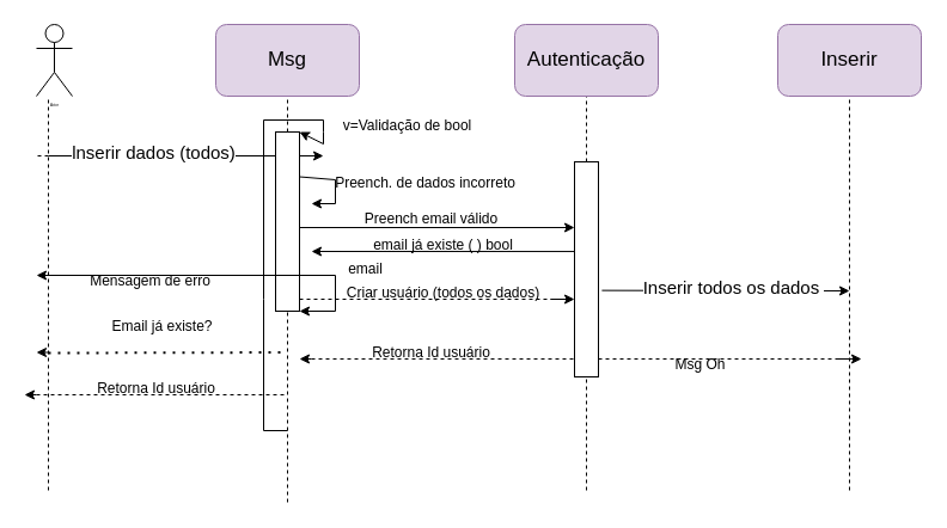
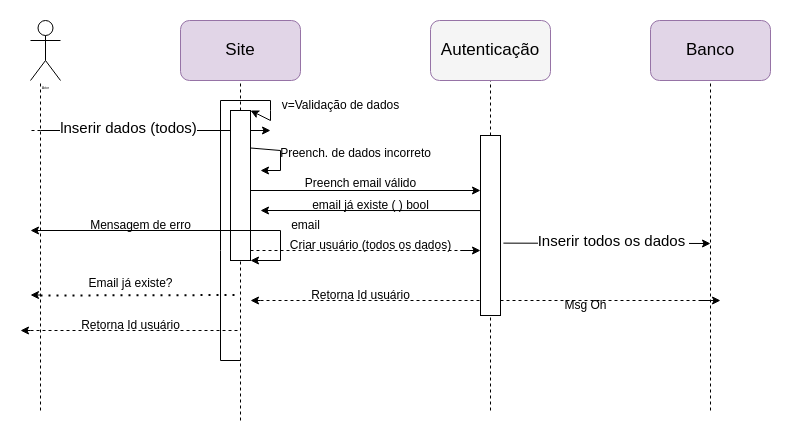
  <mxCell id="0" />
  <mxCell id="1" parent="0" />
  <mxCell id="2" value="" style="endArrow=none;dashed=1;html=1;rounded=0;" edge="1" parent="1"><mxGeometry width="50" height="50" relative="1" as="geometry"><mxPoint x="40" y="410" as="sourcePoint" /><mxPoint x="40" y="80" as="targetPoint" /></mxGeometry></mxCell>
  <mxCell id="3" value="" style="endArrow=none;dashed=1;html=1;rounded=0;" edge="1" parent="1"><mxGeometry width="50" height="50" relative="1" as="geometry"><mxPoint x="710" y="410" as="sourcePoint" /><mxPoint x="710" y="80" as="targetPoint" /></mxGeometry></mxCell>
- <mxCell id="4" value="&lt;font style=&quot;vertical-align: inherit; font-size: 17px;&quot;&gt;&lt;font style=&quot;vertical-align: inherit; font-size: 17px;&quot;&gt;Inserir&lt;/font&gt;&lt;/font&gt;" style="rounded=1;whiteSpace=wrap;html=1;fontSize=17;fillColor=#e1d5e7;strokeColor=#9673a6;" vertex="1" parent="1"><mxGeometry x="650" y="20" width="120" height="60" as="geometry" /></mxCell>
+ <mxCell id="4" value="&lt;font style=&quot;vertical-align: inherit; font-size: 17px;&quot;&gt;&lt;font style=&quot;vertical-align: inherit; font-size: 17px;&quot;&gt;Banco&lt;/font&gt;&lt;/font&gt;" style="rounded=1;whiteSpace=wrap;html=1;fontSize=17;fillColor=#e1d5e7;strokeColor=#9673a6;" vertex="1" parent="1"><mxGeometry x="650" y="20" width="120" height="60" as="geometry" /></mxCell>
  <mxCell id="5" value="" style="endArrow=none;dashed=1;html=1;rounded=0;" edge="1" parent="1" source="17"><mxGeometry width="50" height="50" relative="1" as="geometry"><mxPoint x="490" y="410" as="sourcePoint" /><mxPoint x="490" y="80" as="targetPoint" /></mxGeometry></mxCell>
- <mxCell id="6" value="&lt;font style=&quot;vertical-align: inherit; font-size: 17px;&quot;&gt;&lt;font style=&quot;vertical-align: inherit; font-size: 17px;&quot;&gt;&lt;font style=&quot;vertical-align: inherit;&quot;&gt;&lt;font style=&quot;vertical-align: inherit;&quot;&gt;&lt;font style=&quot;vertical-align: inherit;&quot;&gt;&lt;font style=&quot;vertical-align: inherit;&quot;&gt;Autenticação&lt;/font&gt;&lt;/font&gt;&lt;/font&gt;&lt;/font&gt;&lt;/font&gt;&lt;/font&gt;" style="rounded=1;whiteSpace=wrap;html=1;fontSize=17;fillColor=#e1d5e7;strokeColor=#9673a6;" vertex="1" parent="1"><mxGeometry x="430" y="20" width="120" height="60" as="geometry" /></mxCell>
+ <mxCell id="6" value="&lt;font style=&quot;vertical-align: inherit; font-size: 17px;&quot;&gt;&lt;font style=&quot;vertical-align: inherit; font-size: 17px;&quot;&gt;&lt;font style=&quot;vertical-align: inherit;&quot;&gt;&lt;font style=&quot;vertical-align: inherit;&quot;&gt;&lt;font style=&quot;vertical-align: inherit;&quot;&gt;&lt;font style=&quot;vertical-align: inherit;&quot;&gt;Autenticação&lt;/font&gt;&lt;/font&gt;&lt;/font&gt;&lt;/font&gt;&lt;/font&gt;&lt;/font&gt;" style="rounded=1;whiteSpace=wrap;html=1;fontSize=17;fillColor=#f5f5f5;strokeColor=#9673a6;" vertex="1" parent="1"><mxGeometry x="430" y="20" width="120" height="60" as="geometry" /></mxCell>
  <mxCell id="7" value="" style="endArrow=none;dashed=1;html=1;rounded=0;" edge="1" parent="1" source="15"><mxGeometry width="50" height="50" relative="1" as="geometry"><mxPoint x="240" y="420" as="sourcePoint" /><mxPoint x="240" y="80" as="targetPoint" /></mxGeometry></mxCell>
- <mxCell id="8" value="&lt;font style=&quot;vertical-align: inherit;&quot;&gt;&lt;font style=&quot;vertical-align: inherit; font-size: 17px;&quot;&gt;Msg&lt;/font&gt;&lt;/font&gt;" style="rounded=1;whiteSpace=wrap;html=1;fillColor=#e1d5e7;strokeColor=#9673a6;" vertex="1" parent="1"><mxGeometry x="180" y="20" width="120" height="60" as="geometry" /></mxCell>
+ <mxCell id="8" value="&lt;font style=&quot;vertical-align: inherit;&quot;&gt;&lt;font style=&quot;vertical-align: inherit; font-size: 17px;&quot;&gt;Site&lt;/font&gt;&lt;/font&gt;" style="rounded=1;whiteSpace=wrap;html=1;fillColor=#e1d5e7;strokeColor=#9673a6;" vertex="1" parent="1"><mxGeometry x="180" y="20" width="120" height="60" as="geometry" /></mxCell>
  <mxCell id="9" value="" style="endArrow=classic;html=1;rounded=0;" edge="1" parent="1"><mxGeometry width="50" height="50" relative="1" as="geometry"><mxPoint x="40" y="130" as="sourcePoint" /><mxPoint x="270" y="130" as="targetPoint" /></mxGeometry></mxCell>
  <mxCell id="10" value="" style="endArrow=none;dashed=1;html=1;rounded=0;" edge="1" parent="1"><mxGeometry width="50" height="50" relative="1" as="geometry"><mxPoint x="250" y="130" as="sourcePoint" /><mxPoint x="30" y="130" as="targetPoint" /></mxGeometry></mxCell>
  <mxCell id="11" value="&lt;font style=&quot;vertical-align: inherit;&quot;&gt;&lt;font style=&quot;vertical-align: inherit; font-size: 15px;&quot;&gt;&lt;font style=&quot;vertical-align: inherit;&quot;&gt;&lt;font style=&quot;vertical-align: inherit;&quot;&gt;&lt;font style=&quot;vertical-align: inherit;&quot;&gt;&lt;font style=&quot;vertical-align: inherit;&quot;&gt;&lt;font style=&quot;vertical-align: inherit;&quot;&gt;&lt;font style=&quot;vertical-align: inherit;&quot;&gt;lnserir dados (todos)&lt;/font&gt;&lt;/font&gt;&lt;/font&gt;&lt;/font&gt;&lt;/font&gt;&lt;/font&gt;&lt;/font&gt;&lt;/font&gt;" style="edgeLabel;html=1;align=center;verticalAlign=middle;resizable=0;points=[];" vertex="1" connectable="0" parent="10"><mxGeometry x="0.116" y="-4" relative="1" as="geometry"><mxPoint as="offset" /></mxGeometry></mxCell>
  <mxCell id="12" value="" style="endArrow=classic;html=1;rounded=0;" edge="1" parent="1"><mxGeometry width="50" height="50" relative="1" as="geometry"><mxPoint x="240" y="230" as="sourcePoint" /><mxPoint x="30" y="230" as="targetPoint" /></mxGeometry></mxCell>
- <mxCell id="13" value="&lt;font style=&quot;vertical-align: inherit;&quot;&gt;&lt;font style=&quot;vertical-align: inherit;&quot;&gt;Mensagem de erro&lt;/font&gt;&lt;/font&gt;" style="text;html=1;align=center;verticalAlign=middle;resizable=0;points=[];autosize=1;strokeColor=none;fillColor=none;" vertex="1" parent="1"><mxGeometry x="65" y="220" width="120" height="30" as="geometry" /></mxCell>
+ <mxCell id="13" value="&lt;font style=&quot;vertical-align: inherit;&quot;&gt;&lt;font style=&quot;vertical-align: inherit;&quot;&gt;Mensagem de erro&lt;/font&gt;&lt;/font&gt;" style="text;html=1;align=center;verticalAlign=middle;resizable=0;points=[];autosize=1;strokeColor=none;fillColor=none;" vertex="1" parent="1"><mxGeometry x="80" y="210" width="120" height="30" as="geometry" /></mxCell>
  <mxCell id="14" value="" style="endArrow=none;dashed=1;html=1;rounded=0;" edge="1" parent="1" target="15"><mxGeometry width="50" height="50" relative="1" as="geometry"><mxPoint x="240" y="420" as="sourcePoint" /><mxPoint x="240" y="80" as="targetPoint" /></mxGeometry></mxCell>
  <mxCell id="15" value="" style="rounded=0;whiteSpace=wrap;html=1;" vertex="1" parent="1"><mxGeometry x="230" y="110" width="20" height="150" as="geometry" /></mxCell>
  <mxCell id="16" value="" style="endArrow=none;dashed=1;html=1;rounded=0;" edge="1" parent="1" target="17"><mxGeometry width="50" height="50" relative="1" as="geometry"><mxPoint x="490" y="410" as="sourcePoint" /><mxPoint x="490" y="80" as="targetPoint" /></mxGeometry></mxCell>
  <mxCell id="17" value="" style="rounded=0;whiteSpace=wrap;html=1;" vertex="1" parent="1"><mxGeometry x="480" y="135" width="20" height="180" as="geometry" /></mxCell>
  <mxCell id="18" value="" style="endArrow=classic;html=1;rounded=0;exitX=1.145;exitY=0.598;exitDx=0;exitDy=0;exitPerimeter=0;" edge="1" parent="1" source="17"><mxGeometry width="50" height="50" relative="1" as="geometry"><mxPoint x="580" y="250" as="sourcePoint" /><mxPoint x="710" y="243" as="targetPoint" /></mxGeometry></mxCell>
  <mxCell id="19" value="&lt;font style=&quot;vertical-align: inherit;&quot;&gt;&lt;font style=&quot;vertical-align: inherit; font-size: 15px;&quot;&gt;Inserir todos os dados&amp;nbsp;&lt;/font&gt;&lt;/font&gt;" style="edgeLabel;html=1;align=center;verticalAlign=middle;resizable=0;points=[];" vertex="1" connectable="0" parent="18"><mxGeometry x="0.058" y="3" relative="1" as="geometry"><mxPoint as="offset" /></mxGeometry></mxCell>
  <mxCell id="20" value="" style="endArrow=none;dashed=1;html=1;rounded=0;" edge="1" parent="1"><mxGeometry width="50" height="50" relative="1" as="geometry"><mxPoint x="500" y="300" as="sourcePoint" /><mxPoint x="710" y="300" as="targetPoint" /></mxGeometry></mxCell>
  <mxCell id="21" value="" style="endArrow=classic;html=1;rounded=0;" edge="1" parent="1"><mxGeometry width="50" height="50" relative="1" as="geometry"><mxPoint x="700" y="300" as="sourcePoint" /><mxPoint x="720" y="300" as="targetPoint" /></mxGeometry></mxCell>
  <mxCell id="22" value="Msg Oh" style="text;html=1;align=center;verticalAlign=middle;resizable=0;points=[];autosize=1;strokeColor=none;fillColor=none;" vertex="1" parent="1"><mxGeometry x="550" y="290" width="70" height="30" as="geometry" /></mxCell>
  <mxCell id="23" value="" style="endArrow=none;dashed=1;html=1;rounded=0;" edge="1" parent="1"><mxGeometry width="50" height="50" relative="1" as="geometry"><mxPoint x="260" y="300" as="sourcePoint" /><mxPoint x="480" y="300" as="targetPoint" /></mxGeometry></mxCell>
  <mxCell id="24" value="" style="endArrow=classic;html=1;rounded=0;" edge="1" parent="1"><mxGeometry width="50" height="50" relative="1" as="geometry"><mxPoint x="260" y="300" as="sourcePoint" /><mxPoint x="250" y="300" as="targetPoint" /></mxGeometry></mxCell>
  <mxCell id="25" value="Retorna Id usuário" style="text;html=1;align=center;verticalAlign=middle;resizable=0;points=[];autosize=1;strokeColor=none;fillColor=none;" vertex="1" parent="1"><mxGeometry x="300" y="280" width="120" height="30" as="geometry" /></mxCell>
  <mxCell id="26" value="" style="endArrow=none;dashed=1;html=1;rounded=0;" edge="1" parent="1"><mxGeometry width="50" height="50" relative="1" as="geometry"><mxPoint x="250" y="250" as="sourcePoint" /><mxPoint x="470" y="250" as="targetPoint" /></mxGeometry></mxCell>
  <mxCell id="27" value="" style="endArrow=classic;html=1;rounded=0;" edge="1" parent="1"><mxGeometry width="50" height="50" relative="1" as="geometry"><mxPoint x="460" y="250" as="sourcePoint" /><mxPoint x="480" y="250" as="targetPoint" /></mxGeometry></mxCell>
  <mxCell id="28" value="" style="endArrow=classic;html=1;rounded=0;entryX=1;entryY=0;entryDx=0;entryDy=0;" edge="1" parent="1" target="15"><mxGeometry width="50" height="50" relative="1" as="geometry"><mxPoint x="240" y="360" as="sourcePoint" /><mxPoint x="270" y="120" as="targetPoint" /><Array as="points"><mxPoint x="220" y="360" /><mxPoint x="220" y="250" /><mxPoint x="220" y="100" /><mxPoint x="270" y="100" /><mxPoint x="270" y="110" /><mxPoint x="270" y="120" /></Array></mxGeometry></mxCell>
  <mxCell id="29" value="" style="endArrow=classic;html=1;rounded=0;" edge="1" parent="1"><mxGeometry width="50" height="50" relative="1" as="geometry"><mxPoint x="30" y="330" as="sourcePoint" /><mxPoint x="20" y="330" as="targetPoint" /></mxGeometry></mxCell>
  <mxCell id="30" value="Retorna Id usuário" style="text;html=1;align=center;verticalAlign=middle;resizable=0;points=[];autosize=1;strokeColor=none;fillColor=none;" vertex="1" parent="1"><mxGeometry x="70" y="310" width="120" height="30" as="geometry" /></mxCell>
  <mxCell id="31" value="" style="endArrow=none;dashed=1;html=1;rounded=0;" edge="1" parent="1"><mxGeometry width="50" height="50" relative="1" as="geometry"><mxPoint x="30" y="330" as="sourcePoint" /><mxPoint x="240" y="330" as="targetPoint" /><Array as="points" /></mxGeometry></mxCell>
- <mxCell id="32" value="v=Validação de bool" style="text;html=1;align=center;verticalAlign=middle;resizable=0;points=[];autosize=1;strokeColor=none;fillColor=none;" vertex="1" parent="1"><mxGeometry x="270" y="90" width="140" height="30" as="geometry" /></mxCell>
+ <mxCell id="32" value="v=Validação de dados" style="text;html=1;align=center;verticalAlign=middle;resizable=0;points=[];autosize=1;strokeColor=none;fillColor=none;" vertex="1" parent="1"><mxGeometry x="270" y="90" width="140" height="30" as="geometry" /></mxCell>
  <mxCell id="33" value="" style="endArrow=classic;html=1;rounded=0;" edge="1" parent="1"><mxGeometry width="50" height="50" relative="1" as="geometry"><mxPoint x="230" y="230" as="sourcePoint" /><mxPoint x="250" y="260" as="targetPoint" /><Array as="points"><mxPoint x="280" y="230" /><mxPoint x="280" y="260" /></Array></mxGeometry></mxCell>
  <mxCell id="34" value="Criar usuário (todos os dados)" style="text;html=1;align=center;verticalAlign=middle;resizable=0;points=[];autosize=1;strokeColor=none;fillColor=none;" vertex="1" parent="1"><mxGeometry x="280" y="230" width="180" height="30" as="geometry" /></mxCell>
  <mxCell id="35" value="email" style="text;html=1;align=center;verticalAlign=middle;resizable=0;points=[];autosize=1;strokeColor=none;fillColor=none;" vertex="1" parent="1"><mxGeometry x="280" y="210" width="50" height="30" as="geometry" /></mxCell>
  <mxCell id="36" value="" style="endArrow=classic;html=1;rounded=0;exitX=0;exitY=0.417;exitDx=0;exitDy=0;exitPerimeter=0;" edge="1" parent="1" source="17"><mxGeometry width="50" height="50" relative="1" as="geometry"><mxPoint x="330" y="200" as="sourcePoint" /><mxPoint x="260" y="210" as="targetPoint" /></mxGeometry></mxCell>
  <mxCell id="37" value="email já existe ( ) bool" style="text;html=1;align=center;verticalAlign=middle;resizable=0;points=[];autosize=1;strokeColor=none;fillColor=none;" vertex="1" parent="1"><mxGeometry x="300" y="190" width="140" height="30" as="geometry" /></mxCell>
  <mxCell id="38" value="Actor" style="shape=umlActor;verticalLabelPosition=bottom;verticalAlign=top;html=1;outlineConnect=0;fontSize=3;" vertex="1" parent="1"><mxGeometry x="30" y="20" width="30" height="60" as="geometry" /></mxCell>
  <mxCell id="39" value="" style="endArrow=classic;html=1;rounded=0;exitX=1;exitY=0.25;exitDx=0;exitDy=0;" edge="1" parent="1" source="15"><mxGeometry width="50" height="50" relative="1" as="geometry"><mxPoint x="310" y="170" as="sourcePoint" /><mxPoint x="260" y="170" as="targetPoint" /><Array as="points"><mxPoint x="280" y="150" /><mxPoint x="280" y="170" /></Array></mxGeometry></mxCell>
  <mxCell id="40" value="Preench. de dados incorreto" style="text;html=1;align=center;verticalAlign=middle;resizable=0;points=[];autosize=1;strokeColor=none;fillColor=none;" vertex="1" parent="1"><mxGeometry x="270" y="138" width="170" height="30" as="geometry" /></mxCell>
  <mxCell id="41" value="" style="endArrow=classic;html=1;rounded=0;" edge="1" parent="1"><mxGeometry width="50" height="50" relative="1" as="geometry"><mxPoint x="250" y="190" as="sourcePoint" /><mxPoint x="480" y="190" as="targetPoint" /></mxGeometry></mxCell>
  <mxCell id="42" value="Preench email válido" style="text;html=1;align=center;verticalAlign=middle;resizable=0;points=[];autosize=1;strokeColor=none;fillColor=none;" vertex="1" parent="1"><mxGeometry x="295" y="168" width="130" height="30" as="geometry" /></mxCell>
  <mxCell id="43" value="" style="endArrow=none;dashed=1;html=1;dashPattern=1 3;strokeWidth=2;rounded=0;" edge="1" parent="1"><mxGeometry width="50" height="50" relative="1" as="geometry"><mxPoint x="40" y="295" as="sourcePoint" /><mxPoint x="240" y="294.52" as="targetPoint" /></mxGeometry></mxCell>
- <mxCell id="44" value="Email já existe?" style="text;html=1;align=center;verticalAlign=middle;resizable=0;points=[];autosize=1;strokeColor=none;fillColor=none;" vertex="1" parent="1"><mxGeometry x="80" y="258" width="110" height="30" as="geometry" /></mxCell>
+ <mxCell id="44" value="Email já existe?" style="text;html=1;align=center;verticalAlign=middle;resizable=0;points=[];autosize=1;strokeColor=none;fillColor=none;" vertex="1" parent="1"><mxGeometry x="75" y="268" width="110" height="30" as="geometry" /></mxCell>
  <mxCell id="45" value="" style="endArrow=classic;html=1;rounded=0;" edge="1" parent="1"><mxGeometry width="50" height="50" relative="1" as="geometry"><mxPoint x="40" y="294.52" as="sourcePoint" /><mxPoint x="30" y="294.52" as="targetPoint" /></mxGeometry></mxCell>
